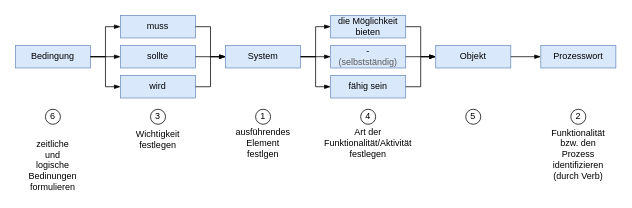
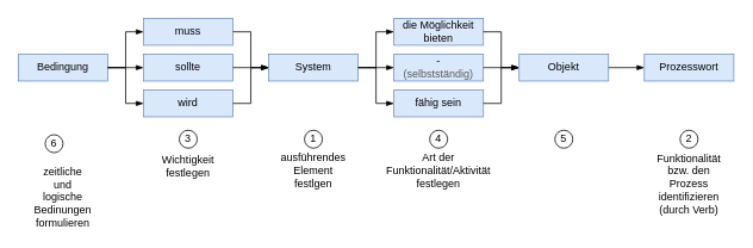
  <mxCell id="0" />
  <mxCell id="1" parent="0" />
  <mxCell id="2" value="Objekt" style="text;html=1;align=center;verticalAlign=middle;whiteSpace=wrap;rounded=0;fillColor=#dae8fc;strokeColor=#6c8ebf;" parent="1" vertex="1"><mxGeometry x="580" y="60" width="100" height="30" as="geometry" /></mxCell>
  <mxCell id="3" value="sollte" style="text;html=1;align=center;verticalAlign=middle;whiteSpace=wrap;rounded=0;fillColor=#dae8fc;strokeColor=#6c8ebf;" parent="1" vertex="1"><mxGeometry x="160" y="60" width="100" height="30" as="geometry" /></mxCell>
  <mxCell id="4" value="System" style="text;html=1;align=center;verticalAlign=middle;whiteSpace=wrap;rounded=0;fillColor=#dae8fc;strokeColor=#6c8ebf;" parent="1" vertex="1"><mxGeometry x="300" y="60" width="100" height="30" as="geometry" /></mxCell>
  <mxCell id="5" value="-&lt;div&gt;&lt;font color=&quot;#595959&quot;&gt;(selbstständig)&lt;/font&gt;&lt;/div&gt;" style="text;html=1;align=center;verticalAlign=middle;whiteSpace=wrap;rounded=0;fillColor=#dae8fc;strokeColor=#6c8ebf;" parent="1" vertex="1"><mxGeometry x="440" y="60" width="100" height="30" as="geometry" /></mxCell>
  <mxCell id="6" value="Bedingung" style="text;html=1;align=center;verticalAlign=middle;whiteSpace=wrap;rounded=0;fillColor=#dae8fc;strokeColor=#6c8ebf;" parent="1" vertex="1"><mxGeometry x="20" y="60" width="100" height="30" as="geometry" /></mxCell>
  <mxCell id="7" value="" style="endArrow=blockThin;startArrow=none;html=1;rounded=0;startFill=0;endFill=1;exitX=1;exitY=0.5;exitDx=0;exitDy=0;entryX=0;entryY=0.5;entryDx=0;entryDy=0;" parent="1" source="4" target="5" edge="1"><mxGeometry width="50" height="50" relative="1" as="geometry"><mxPoint x="390" y="165" as="sourcePoint" /><mxPoint x="430" y="165" as="targetPoint" /></mxGeometry></mxCell>
  <mxCell id="8" value="" style="endArrow=blockThin;startArrow=none;html=1;rounded=0;startFill=0;endFill=1;exitX=1;exitY=0.5;exitDx=0;exitDy=0;entryX=0;entryY=0.5;entryDx=0;entryDy=0;" parent="1" source="3" target="4" edge="1"><mxGeometry width="50" height="50" relative="1" as="geometry"><mxPoint x="410" y="85" as="sourcePoint" /><mxPoint x="450" y="85" as="targetPoint" /></mxGeometry></mxCell>
  <mxCell id="9" value="" style="endArrow=blockThin;startArrow=none;html=1;rounded=0;startFill=0;endFill=1;exitX=1;exitY=0.5;exitDx=0;exitDy=0;entryX=0;entryY=0.5;entryDx=0;entryDy=0;" parent="1" source="5" target="2" edge="1"><mxGeometry width="50" height="50" relative="1" as="geometry"><mxPoint x="490" y="130" as="sourcePoint" /><mxPoint x="530" y="130" as="targetPoint" /></mxGeometry></mxCell>
  <mxCell id="10" value="" style="endArrow=blockThin;startArrow=none;html=1;rounded=0;startFill=0;endFill=1;exitX=1;exitY=0.5;exitDx=0;exitDy=0;entryX=0;entryY=0.5;entryDx=0;entryDy=0;" parent="1" source="6" target="3" edge="1"><mxGeometry width="50" height="50" relative="1" as="geometry"><mxPoint x="120" y="110" as="sourcePoint" /><mxPoint x="160" y="110" as="targetPoint" /></mxGeometry></mxCell>
  <mxCell id="11" value="muss" style="text;html=1;align=center;verticalAlign=middle;whiteSpace=wrap;rounded=0;fillColor=#dae8fc;strokeColor=#6c8ebf;" vertex="1" parent="1"><mxGeometry x="160" y="20" width="100" height="30" as="geometry" /></mxCell>
  <mxCell id="12" value="wird" style="text;html=1;align=center;verticalAlign=middle;whiteSpace=wrap;rounded=0;fillColor=#dae8fc;strokeColor=#6c8ebf;" vertex="1" parent="1"><mxGeometry x="160" y="100" width="100" height="30" as="geometry" /></mxCell>
  <mxCell id="13" value="die Möglichkeit bieten" style="text;html=1;align=center;verticalAlign=middle;whiteSpace=wrap;rounded=0;fillColor=#dae8fc;strokeColor=#6c8ebf;" vertex="1" parent="1"><mxGeometry x="440" y="20" width="100" height="30" as="geometry" /></mxCell>
  <mxCell id="14" value="Prozesswort" style="text;html=1;align=center;verticalAlign=middle;whiteSpace=wrap;rounded=0;fillColor=#dae8fc;strokeColor=#6c8ebf;" vertex="1" parent="1"><mxGeometry x="720" y="60" width="100" height="30" as="geometry" /></mxCell>
  <mxCell id="15" value="" style="endArrow=blockThin;startArrow=none;html=1;rounded=0;startFill=0;endFill=1;exitX=1;exitY=0.5;exitDx=0;exitDy=0;entryX=0;entryY=0.5;entryDx=0;entryDy=0;" edge="1" parent="1" source="2" target="14"><mxGeometry width="50" height="50" relative="1" as="geometry"><mxPoint x="550" y="85" as="sourcePoint" /><mxPoint x="590" y="85" as="targetPoint" /></mxGeometry></mxCell>
  <mxCell id="16" value="fähig sein" style="text;html=1;align=center;verticalAlign=middle;whiteSpace=wrap;rounded=0;fillColor=#dae8fc;strokeColor=#6c8ebf;" vertex="1" parent="1"><mxGeometry x="440" y="100" width="100" height="30" as="geometry" /></mxCell>
  <mxCell id="17" value="" style="endArrow=blockThin;startArrow=none;html=1;rounded=0;startFill=0;endFill=1;exitX=1;exitY=0.5;exitDx=0;exitDy=0;entryX=0;entryY=0.5;entryDx=0;entryDy=0;edgeStyle=orthogonalEdgeStyle;" edge="1" parent="1" source="11" target="4"><mxGeometry width="50" height="50" relative="1" as="geometry"><mxPoint x="130" y="85" as="sourcePoint" /><mxPoint x="170" y="85" as="targetPoint" /></mxGeometry></mxCell>
  <mxCell id="18" value="" style="endArrow=blockThin;startArrow=none;html=1;rounded=0;startFill=0;endFill=1;exitX=1;exitY=0.5;exitDx=0;exitDy=0;entryX=0;entryY=0.5;entryDx=0;entryDy=0;edgeStyle=orthogonalEdgeStyle;" edge="1" parent="1" source="6" target="12"><mxGeometry width="50" height="50" relative="1" as="geometry"><mxPoint x="130" y="85" as="sourcePoint" /><mxPoint x="170" y="45" as="targetPoint" /></mxGeometry></mxCell>
  <mxCell id="19" value="" style="endArrow=blockThin;startArrow=none;html=1;rounded=0;startFill=0;endFill=1;exitX=1;exitY=0.5;exitDx=0;exitDy=0;entryX=0;entryY=0.5;entryDx=0;entryDy=0;edgeStyle=orthogonalEdgeStyle;" edge="1" parent="1" source="6" target="11"><mxGeometry width="50" height="50" relative="1" as="geometry"><mxPoint x="130" y="85" as="sourcePoint" /><mxPoint x="170" y="125" as="targetPoint" /></mxGeometry></mxCell>
  <mxCell id="20" value="" style="endArrow=blockThin;startArrow=none;html=1;rounded=0;startFill=0;endFill=1;exitX=1;exitY=0.5;exitDx=0;exitDy=0;entryX=0;entryY=0.5;entryDx=0;entryDy=0;edgeStyle=orthogonalEdgeStyle;" edge="1" parent="1" source="12" target="4"><mxGeometry width="50" height="50" relative="1" as="geometry"><mxPoint x="130" y="85" as="sourcePoint" /><mxPoint x="170" y="45" as="targetPoint" /></mxGeometry></mxCell>
  <mxCell id="21" value="" style="endArrow=blockThin;startArrow=none;html=1;rounded=0;startFill=0;endFill=1;exitX=1;exitY=0.5;exitDx=0;exitDy=0;entryX=0;entryY=0.5;entryDx=0;entryDy=0;edgeStyle=orthogonalEdgeStyle;" edge="1" parent="1" source="4" target="13"><mxGeometry width="50" height="50" relative="1" as="geometry"><mxPoint x="140" y="95" as="sourcePoint" /><mxPoint x="180" y="55" as="targetPoint" /></mxGeometry></mxCell>
  <mxCell id="22" value="" style="endArrow=blockThin;startArrow=none;html=1;rounded=0;startFill=0;endFill=1;exitX=1;exitY=0.5;exitDx=0;exitDy=0;entryX=0;entryY=0.5;entryDx=0;entryDy=0;edgeStyle=orthogonalEdgeStyle;" edge="1" parent="1" source="4" target="16"><mxGeometry width="50" height="50" relative="1" as="geometry"><mxPoint x="410" y="85" as="sourcePoint" /><mxPoint x="450" y="45" as="targetPoint" /></mxGeometry></mxCell>
  <mxCell id="23" value="" style="endArrow=blockThin;startArrow=none;html=1;rounded=0;startFill=0;endFill=1;exitX=1;exitY=0.5;exitDx=0;exitDy=0;entryX=0;entryY=0.5;entryDx=0;entryDy=0;edgeStyle=orthogonalEdgeStyle;" edge="1" parent="1" source="16" target="2"><mxGeometry width="50" height="50" relative="1" as="geometry"><mxPoint x="410" y="85" as="sourcePoint" /><mxPoint x="450" y="125" as="targetPoint" /></mxGeometry></mxCell>
  <mxCell id="24" value="" style="endArrow=blockThin;startArrow=none;html=1;rounded=0;startFill=0;endFill=1;exitX=1;exitY=0.5;exitDx=0;exitDy=0;entryX=0;entryY=0.5;entryDx=0;entryDy=0;edgeStyle=orthogonalEdgeStyle;" edge="1" parent="1" source="13" target="2"><mxGeometry width="50" height="50" relative="1" as="geometry"><mxPoint x="550" y="125" as="sourcePoint" /><mxPoint x="590" y="85" as="targetPoint" /></mxGeometry></mxCell>
  <mxCell id="25" value="1" style="ellipse;whiteSpace=wrap;html=1;aspect=fixed;" vertex="1" parent="1"><mxGeometry x="340" y="145" width="20" height="20" as="geometry" /></mxCell>
  <mxCell id="26" value="2" style="ellipse;whiteSpace=wrap;html=1;aspect=fixed;" vertex="1" parent="1"><mxGeometry x="760" y="145" width="20" height="20" as="geometry" /></mxCell>
  <mxCell id="27" value="3" style="ellipse;whiteSpace=wrap;html=1;aspect=fixed;" vertex="1" parent="1"><mxGeometry x="200" y="145" width="20" height="20" as="geometry" /></mxCell>
  <mxCell id="28" value="4" style="ellipse;whiteSpace=wrap;html=1;aspect=fixed;" vertex="1" parent="1"><mxGeometry x="480" y="145" width="20" height="20" as="geometry" /></mxCell>
  <mxCell id="29" value="5" style="ellipse;whiteSpace=wrap;html=1;aspect=fixed;" vertex="1" parent="1"><mxGeometry x="620" y="145" width="20" height="20" as="geometry" /></mxCell>
- <mxCell id="30" value="6" style="ellipse;whiteSpace=wrap;html=1;aspect=fixed;" vertex="1" parent="1"><mxGeometry x="60" y="145" width="20" height="20" as="geometry" /></mxCell>
+ <mxCell id="30" value="6" style="ellipse;whiteSpace=wrap;html=1;aspect=fixed;" vertex="1" parent="1"><mxGeometry x="50" y="150" width="20" height="20" as="geometry" /></mxCell>
  <mxCell id="31" value="zeitliche und logische Bedinungen formulieren" style="text;html=1;align=center;verticalAlign=middle;whiteSpace=wrap;rounded=0;" vertex="1" parent="1"><mxGeometry x="40" y="185" width="60" height="70" as="geometry" /></mxCell>
  <mxCell id="32" value="Wichtigkeit festlegen" style="text;html=1;align=center;verticalAlign=middle;whiteSpace=wrap;rounded=0;" vertex="1" parent="1"><mxGeometry x="180" y="170" width="60" height="30" as="geometry" /></mxCell>
  <mxCell id="33" value="ausführendes Element festlgen" style="text;html=1;align=center;verticalAlign=middle;whiteSpace=wrap;rounded=0;" vertex="1" parent="1"><mxGeometry x="320" y="170" width="60" height="40" as="geometry" /></mxCell>
  <mxCell id="34" value="Art der Funktionalität/Aktivität festlegen" style="text;html=1;align=center;verticalAlign=middle;whiteSpace=wrap;rounded=0;" vertex="1" parent="1"><mxGeometry x="460" y="170" width="60" height="40" as="geometry" /></mxCell>
  <mxCell id="35" value="Funktionalität bzw. den Prozess identifizieren (durch Verb)" style="text;html=1;align=center;verticalAlign=middle;whiteSpace=wrap;rounded=0;" vertex="1" parent="1"><mxGeometry x="740" y="170" width="60" height="70" as="geometry" /></mxCell>
